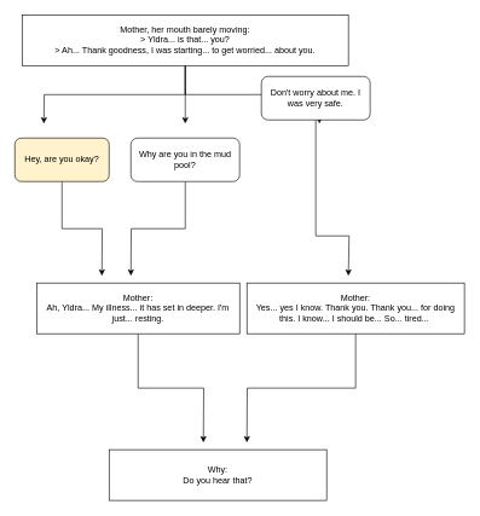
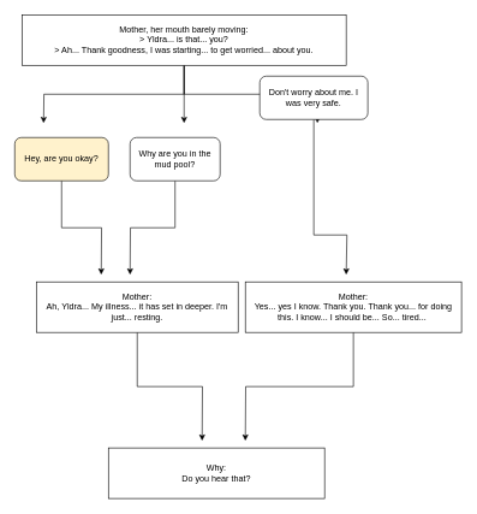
  <mxCell id="0" />
  <mxCell id="1" parent="0" />
  <mxCell id="2" style="edgeStyle=orthogonalEdgeStyle;rounded=0;orthogonalLoop=1;jettySize=auto;html=1;" edge="1" parent="1" source="5"><mxGeometry relative="1" as="geometry"><mxPoint x="60" y="170" as="targetPoint" /></mxGeometry></mxCell>
  <mxCell id="3" style="edgeStyle=orthogonalEdgeStyle;rounded=0;orthogonalLoop=1;jettySize=auto;html=1;" edge="1" parent="1" source="5"><mxGeometry relative="1" as="geometry"><mxPoint x="255" y="170" as="targetPoint" /></mxGeometry></mxCell>
  <mxCell id="4" style="edgeStyle=orthogonalEdgeStyle;rounded=0;orthogonalLoop=1;jettySize=auto;html=1;" edge="1" parent="1" source="5"><mxGeometry relative="1" as="geometry"><mxPoint x="440" y="170" as="targetPoint" /></mxGeometry></mxCell>
  <mxCell id="5" value="&lt;div&gt;Mother, her mouth barely moving:&lt;/div&gt;&lt;div&gt;&lt;span style=&quot;background-color: initial;&quot;&gt;&amp;gt; Yldra... is that... you?&lt;/span&gt;&lt;/div&gt;&lt;div&gt;&amp;gt; Ah... Thank goodness, I was starting... to get worried... about you.&lt;/div&gt;" style="rounded=0;whiteSpace=wrap;html=1;" parent="1" vertex="1"><mxGeometry x="30" y="20" width="450" height="70" as="geometry" /></mxCell>
  <mxCell id="6" style="edgeStyle=orthogonalEdgeStyle;rounded=0;orthogonalLoop=1;jettySize=auto;html=1;" edge="1" parent="1" source="7"><mxGeometry relative="1" as="geometry"><mxPoint x="140" y="380" as="targetPoint" /></mxGeometry></mxCell>
  <mxCell id="7" value="Hey, are you okay?" style="rounded=1;whiteSpace=wrap;html=1;fillColor=#fff2cc;" vertex="1" parent="1"><mxGeometry x="20" y="190" width="130" height="60" as="geometry" /></mxCell>
  <mxCell id="8" style="edgeStyle=orthogonalEdgeStyle;rounded=0;orthogonalLoop=1;jettySize=auto;html=1;" edge="1" parent="1" source="9"><mxGeometry relative="1" as="geometry"><mxPoint x="180" y="380" as="targetPoint" /></mxGeometry></mxCell>
- <mxCell id="9" value="Why are you in the mud pool?" style="rounded=1;whiteSpace=wrap;html=1;" vertex="1" parent="1"><mxGeometry x="180" y="190" width="150" height="60" as="geometry" /></mxCell>
+ <mxCell id="9" value="Why are you in the mud pool?" style="rounded=1;whiteSpace=wrap;html=1;" vertex="1" parent="1"><mxGeometry x="180" y="190" width="125" height="60" as="geometry" /></mxCell>
  <mxCell id="10" style="edgeStyle=orthogonalEdgeStyle;rounded=0;orthogonalLoop=1;jettySize=auto;html=1;" edge="1" parent="1" source="11"><mxGeometry relative="1" as="geometry"><mxPoint x="480" y="380" as="targetPoint" /><Array as="points"><mxPoint x="435" y="325" /><mxPoint x="481" y="325" /></Array></mxGeometry></mxCell>
  <mxCell id="11" value="Don't worry about me. I was very safe." style="rounded=1;whiteSpace=wrap;html=1;" vertex="1" parent="1"><mxGeometry x="360" y="105" width="150" height="60" as="geometry" /></mxCell>
  <mxCell id="12" style="edgeStyle=orthogonalEdgeStyle;rounded=0;orthogonalLoop=1;jettySize=auto;html=1;" edge="1" parent="1" source="13"><mxGeometry relative="1" as="geometry"><mxPoint x="280" y="610" as="targetPoint" /></mxGeometry></mxCell>
  <mxCell id="13" value="&lt;div&gt;Mother:&lt;/div&gt;&lt;div&gt;Ah, Yldra... My illness... it has set in deeper. I'm just... resting.&lt;/div&gt;" style="rounded=0;whiteSpace=wrap;html=1;" vertex="1" parent="1"><mxGeometry x="50" y="390" width="280" height="70" as="geometry" /></mxCell>
  <mxCell id="14" style="edgeStyle=orthogonalEdgeStyle;rounded=0;orthogonalLoop=1;jettySize=auto;html=1;" edge="1" parent="1" source="15"><mxGeometry relative="1" as="geometry"><mxPoint x="340" y="610" as="targetPoint" /></mxGeometry></mxCell>
  <mxCell id="15" value="&lt;div&gt;Mother:&lt;/div&gt;&lt;div&gt;Yes... yes I know. Thank you. Thank you... for doing this. I know... I should be... So... tired...&amp;nbsp;&lt;/div&gt;" style="rounded=0;whiteSpace=wrap;html=1;" vertex="1" parent="1"><mxGeometry x="340" y="390" width="300" height="70" as="geometry" /></mxCell>
  <mxCell id="16" value="&lt;div&gt;Why:&lt;/div&gt;&lt;div&gt;Do you hear that?&lt;/div&gt;" style="rounded=0;whiteSpace=wrap;html=1;" vertex="1" parent="1"><mxGeometry x="150" y="620" width="300" height="70" as="geometry" /></mxCell>
